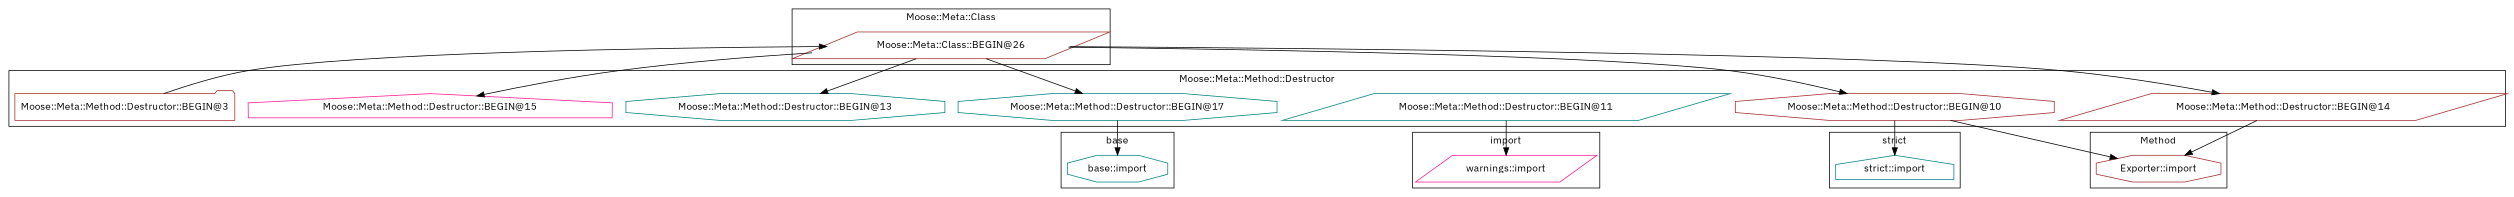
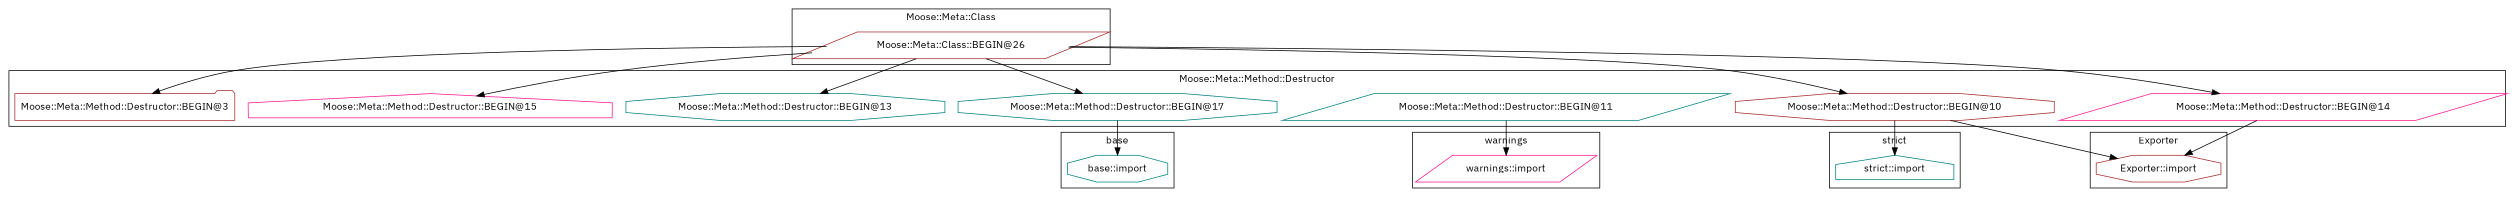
  digraph {
    fontname="IBM Plex Sans"
    node [color=teal fontname="IBM Plex Sans" shape=octagon]
    edge [fontname="IBM Plex Sans"]
    "Moose::Meta::Method::Destructor::BEGIN@17"
    "Moose::Meta::Method::Destructor::BEGIN@11" [shape=parallelogram]
    "Moose::Meta::Method::Destructor::BEGIN@10" [color=brown]
    "Moose::Meta::Method::Destructor::BEGIN@13"
    "Moose::Meta::Method::Destructor::BEGIN@15" [color=deeppink shape=house]
    "Moose::Meta::Method::Destructor::BEGIN@3" [color=brown shape=folder]
-   "Moose::Meta::Method::Destructor::BEGIN@14" [color=brown shape=parallelogram]
+   "Moose::Meta::Method::Destructor::BEGIN@14" [color=deeppink shape=parallelogram]
    "strict::import" [shape=house]
    "Moose::Meta::Class::BEGIN@26" [color=brown shape=parallelogram]
    "base::import"
    "Exporter::import" [color=brown]
    "warnings::import" [color=deeppink shape=parallelogram]
    subgraph cluster_1 {
      label="Moose::Meta::Method::Destructor"
      "Moose::Meta::Method::Destructor::BEGIN@17"
      "Moose::Meta::Method::Destructor::BEGIN@11"
      "Moose::Meta::Method::Destructor::BEGIN@10"
      "Moose::Meta::Method::Destructor::BEGIN@13"
      "Moose::Meta::Method::Destructor::BEGIN@15"
      "Moose::Meta::Method::Destructor::BEGIN@3"
      "Moose::Meta::Method::Destructor::BEGIN@14"
    }
    subgraph cluster_2 {
      label="strict"
      "strict::import"
    }
    subgraph cluster_3 {
      label="Moose::Meta::Class"
      "Moose::Meta::Class::BEGIN@26"
    }
    subgraph cluster_4 {
      label=base
      "base::import"
    }
    subgraph cluster_5 {
-     label=Method
+     label=Exporter
      "Exporter::import"
    }
    subgraph cluster_6 {
-     label=import
+     label=warnings
      "warnings::import"
    }
    "Moose::Meta::Method::Destructor::BEGIN@17" -> "base::import"
    "Moose::Meta::Method::Destructor::BEGIN@11" -> "warnings::import"
    "Moose::Meta::Method::Destructor::BEGIN@10" -> "strict::import"
    "Moose::Meta::Method::Destructor::BEGIN@10" -> "Exporter::import"
    "Moose::Meta::Method::Destructor::BEGIN@14" -> "Exporter::import"
    "Moose::Meta::Class::BEGIN@26" -> "Moose::Meta::Method::Destructor::BEGIN@17"
    "Moose::Meta::Class::BEGIN@26" -> "Moose::Meta::Method::Destructor::BEGIN@10"
    "Moose::Meta::Class::BEGIN@26" -> "Moose::Meta::Method::Destructor::BEGIN@13"
    "Moose::Meta::Class::BEGIN@26" -> "Moose::Meta::Method::Destructor::BEGIN@15"
-   "Moose::Meta::Method::Destructor::BEGIN@3" -> "Moose::Meta::Class::BEGIN@26"
+   "Moose::Meta::Class::BEGIN@26" -> "Moose::Meta::Method::Destructor::BEGIN@3"
    "Moose::Meta::Class::BEGIN@26" -> "Moose::Meta::Method::Destructor::BEGIN@14"
  }
